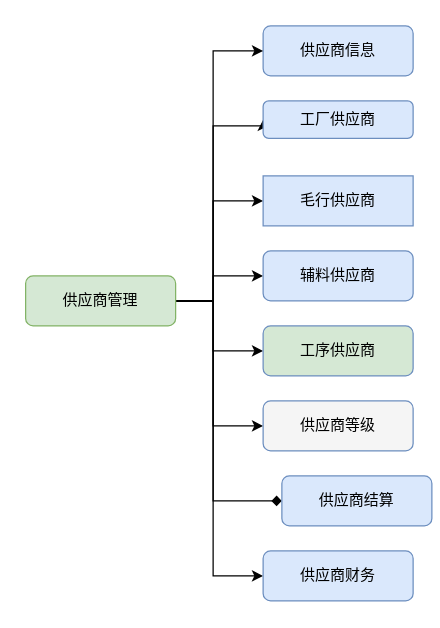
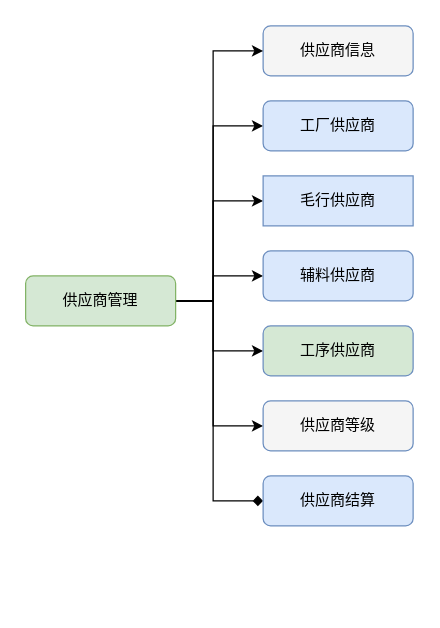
  <mxCell id="0" />
  <mxCell id="1" parent="0" />
- <mxCell id="2" value="供应商信息" style="rounded=1;whiteSpace=wrap;html=1;fontSize=12;glass=0;strokeWidth=1;shadow=0;fillColor=#dae8fc;strokeColor=#6c8ebf;" parent="1" vertex="1"><mxGeometry x="210" y="20" width="120" height="40" as="geometry" /></mxCell>
+ <mxCell id="2" value="供应商信息" style="rounded=1;whiteSpace=wrap;html=1;fontSize=12;glass=0;strokeWidth=1;shadow=0;fillColor=#f5f5f5;strokeColor=#6c8ebf;" parent="1" vertex="1"><mxGeometry x="210" y="20" width="120" height="40" as="geometry" /></mxCell>
  <mxCell id="3" style="edgeStyle=orthogonalEdgeStyle;rounded=0;orthogonalLoop=1;jettySize=auto;html=1;exitX=1;exitY=0.5;exitDx=0;exitDy=0;entryX=0;entryY=0.5;entryDx=0;entryDy=0;" edge="1" parent="1" source="11" target="2"><mxGeometry relative="1" as="geometry"><Array as="points"><mxPoint x="170" y="240" /><mxPoint x="170" y="40" /></Array></mxGeometry></mxCell>
  <mxCell id="4" style="edgeStyle=orthogonalEdgeStyle;rounded=0;orthogonalLoop=1;jettySize=auto;html=1;exitX=1;exitY=0.5;exitDx=0;exitDy=0;entryX=0;entryY=0.5;entryDx=0;entryDy=0;" edge="1" parent="1" source="11" target="12"><mxGeometry relative="1" as="geometry"><Array as="points"><mxPoint x="170" y="240" /><mxPoint x="170" y="100" /></Array></mxGeometry></mxCell>
  <mxCell id="5" style="edgeStyle=orthogonalEdgeStyle;rounded=0;orthogonalLoop=1;jettySize=auto;html=1;exitX=1;exitY=0.5;exitDx=0;exitDy=0;entryX=0;entryY=0.5;entryDx=0;entryDy=0;" edge="1" parent="1" source="11" target="13"><mxGeometry relative="1" as="geometry"><Array as="points"><mxPoint x="170" y="240" /><mxPoint x="170" y="160" /></Array></mxGeometry></mxCell>
  <mxCell id="6" style="edgeStyle=orthogonalEdgeStyle;rounded=0;orthogonalLoop=1;jettySize=auto;html=1;exitX=1;exitY=0.5;exitDx=0;exitDy=0;entryX=0;entryY=0.5;entryDx=0;entryDy=0;" edge="1" parent="1" source="11" target="14"><mxGeometry relative="1" as="geometry"><Array as="points"><mxPoint x="170" y="240" /><mxPoint x="170" y="220" /></Array></mxGeometry></mxCell>
  <mxCell id="7" style="edgeStyle=orthogonalEdgeStyle;rounded=0;orthogonalLoop=1;jettySize=auto;html=1;exitX=1;exitY=0.5;exitDx=0;exitDy=0;entryX=0;entryY=0.5;entryDx=0;entryDy=0;" edge="1" parent="1" source="11" target="15"><mxGeometry relative="1" as="geometry"><Array as="points"><mxPoint x="170" y="240" /><mxPoint x="170" y="280" /></Array></mxGeometry></mxCell>
  <mxCell id="8" style="edgeStyle=orthogonalEdgeStyle;rounded=0;orthogonalLoop=1;jettySize=auto;html=1;exitX=1;exitY=0.5;exitDx=0;exitDy=0;entryX=0;entryY=0.5;entryDx=0;entryDy=0;" edge="1" parent="1" source="11" target="16"><mxGeometry relative="1" as="geometry"><Array as="points"><mxPoint x="170" y="240" /><mxPoint x="170" y="340" /></Array></mxGeometry></mxCell>
  <mxCell id="9" style="edgeStyle=orthogonalEdgeStyle;rounded=0;orthogonalLoop=1;jettySize=auto;html=1;exitX=1;exitY=0.5;exitDx=0;exitDy=0;entryX=0;entryY=0.5;entryDx=0;entryDy=0;endArrow=diamond;" edge="1" parent="1" source="11" target="18"><mxGeometry relative="1" as="geometry"><Array as="points"><mxPoint x="170" y="240" /><mxPoint x="170" y="400" /></Array></mxGeometry></mxCell>
- <mxCell id="10" style="edgeStyle=orthogonalEdgeStyle;rounded=0;orthogonalLoop=1;jettySize=auto;html=1;exitX=1;exitY=0.5;exitDx=0;exitDy=0;entryX=0;entryY=0.5;entryDx=0;entryDy=0;" edge="1" parent="1" source="11" target="17"><mxGeometry relative="1" as="geometry"><Array as="points"><mxPoint x="170" y="240" /><mxPoint x="170" y="460" /></Array></mxGeometry></mxCell>
  <mxCell id="11" value="供应商管理" style="rounded=1;whiteSpace=wrap;html=1;fontSize=12;glass=0;strokeWidth=1;shadow=0;fillColor=#d5e8d4;strokeColor=#82b366;" vertex="1" parent="1"><mxGeometry x="20" y="220" width="120" height="40" as="geometry" /></mxCell>
- <mxCell id="12" value="工厂供应商" style="rounded=1;whiteSpace=wrap;html=1;fontSize=12;glass=0;strokeWidth=1;shadow=0;fillColor=#dae8fc;strokeColor=#6c8ebf;" vertex="1" parent="1"><mxGeometry x="210" y="80" width="120" height="30" as="geometry" /></mxCell>
+ <mxCell id="12" value="工厂供应商" style="rounded=1;whiteSpace=wrap;html=1;fontSize=12;glass=0;strokeWidth=1;shadow=0;fillColor=#dae8fc;strokeColor=#6c8ebf;" vertex="1" parent="1"><mxGeometry x="210" y="80" width="120" height="40" as="geometry" /></mxCell>
  <mxCell id="13" value="毛行供应商" style="whiteSpace=wrap;html=1;fontSize=12;glass=0;strokeWidth=1;shadow=0;fillColor=#dae8fc;strokeColor=#6c8ebf;rounded=0;" vertex="1" parent="1"><mxGeometry x="210" y="140" width="120" height="40" as="geometry" /></mxCell>
  <mxCell id="14" value="辅料供应商" style="rounded=1;whiteSpace=wrap;html=1;fontSize=12;glass=0;strokeWidth=1;shadow=0;fillColor=#dae8fc;strokeColor=#6c8ebf;" vertex="1" parent="1"><mxGeometry x="210" y="200" width="120" height="40" as="geometry" /></mxCell>
  <mxCell id="15" value="工序供应商" style="rounded=1;whiteSpace=wrap;html=1;fontSize=12;glass=0;strokeWidth=1;shadow=0;fillColor=#d5e8d4;strokeColor=#6c8ebf;" vertex="1" parent="1"><mxGeometry x="210" y="260" width="120" height="40" as="geometry" /></mxCell>
  <mxCell id="16" value="供应商等级" style="rounded=1;whiteSpace=wrap;html=1;fontSize=12;glass=0;strokeWidth=1;shadow=0;fillColor=#f5f5f5;strokeColor=#6c8ebf;" vertex="1" parent="1"><mxGeometry x="210" y="320" width="120" height="40" as="geometry" /></mxCell>
- <mxCell id="17" value="供应商财务" style="rounded=1;whiteSpace=wrap;html=1;fontSize=12;glass=0;strokeWidth=1;shadow=0;fillColor=#dae8fc;strokeColor=#6c8ebf;" vertex="1" parent="1"><mxGeometry x="210" y="440" width="120" height="40" as="geometry" /></mxCell>
- <mxCell id="18" value="供应商结算" style="rounded=1;whiteSpace=wrap;html=1;fontSize=12;glass=0;strokeWidth=1;shadow=0;fillColor=#dae8fc;strokeColor=#6c8ebf;" vertex="1" parent="1"><mxGeometry x="225" y="380" width="120" height="40" as="geometry" /></mxCell>
+ <mxCell id="18" value="供应商结算" style="rounded=1;whiteSpace=wrap;html=1;fontSize=12;glass=0;strokeWidth=1;shadow=0;fillColor=#dae8fc;strokeColor=#6c8ebf;" vertex="1" parent="1"><mxGeometry x="210" y="380" width="120" height="40" as="geometry" /></mxCell>
